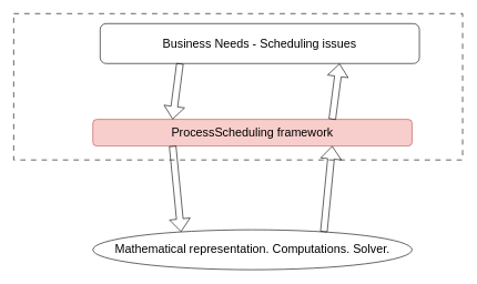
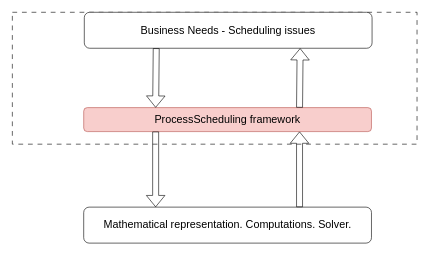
  <mxCell id="0" />
  <mxCell id="1" parent="0" />
  <mxCell id="2" value="" style="rounded=0;whiteSpace=wrap;html=1;dashed=1;dashPattern=8 8;" vertex="1" parent="1"><mxGeometry x="20" y="20" width="675" height="220" as="geometry" /></mxCell>
- <mxCell id="3" value="&lt;font style=&quot;font-size: 18px;&quot;&gt;Business Needs - Scheduling issues&lt;/font&gt;" style="rounded=1;whiteSpace=wrap;html=1;" vertex="1" parent="1"><mxGeometry x="150" y="35" width="480" height="60" as="geometry" /></mxCell>
- <mxCell id="4" value="&lt;font style=&quot;font-size: 18px;&quot;&gt;Mathematical representation. Computations. Solver.&lt;/font&gt;" style="ellipse;whiteSpace=wrap;html=1;" vertex="1" parent="1"><mxGeometry x="139" y="345" width="480" height="60" as="geometry" /></mxCell>
+ <mxCell id="3" value="&lt;font style=&quot;font-size: 18px;&quot;&gt;Business Needs - Scheduling issues&lt;/font&gt;" style="rounded=1;whiteSpace=wrap;html=1;" vertex="1" parent="1"><mxGeometry x="140" y="20" width="480" height="60" as="geometry" /></mxCell>
+ <mxCell id="4" value="&lt;font style=&quot;font-size: 18px;&quot;&gt;Mathematical representation. Computations. Solver.&lt;/font&gt;" style="rounded=1;whiteSpace=wrap;html=1;" vertex="1" parent="1"><mxGeometry x="139" y="345" width="480" height="60" as="geometry" /></mxCell>
  <mxCell id="5" value="&lt;font style=&quot;font-size: 18px;&quot;&gt;ProcessScheduling framework&lt;/font&gt;" style="rounded=1;whiteSpace=wrap;html=1;fillColor=#f8cecc;strokeColor=#b85450;" vertex="1" parent="1"><mxGeometry x="139" y="179" width="480" height="40" as="geometry" /></mxCell>
  <mxCell id="6" value="" style="shape=flexArrow;endArrow=classic;html=1;rounded=0;exitX=0.25;exitY=1;exitDx=0;exitDy=0;entryX=0.25;entryY=0;entryDx=0;entryDy=0;" edge="1" parent="1" source="3" target="5"><mxGeometry width="50" height="50" relative="1" as="geometry"><mxPoint x="280" y="100" as="sourcePoint" /><mxPoint x="281.04" y="200.96" as="targetPoint" /></mxGeometry></mxCell>
  <mxCell id="7" value="" style="shape=flexArrow;endArrow=classic;html=1;rounded=0;exitX=0.25;exitY=1;exitDx=0;exitDy=0;entryX=0.25;entryY=0;entryDx=0;entryDy=0;" edge="1" parent="1" source="5" target="4"><mxGeometry width="50" height="50" relative="1" as="geometry"><mxPoint x="261" y="250" as="sourcePoint" /><mxPoint x="260" y="350" as="targetPoint" /></mxGeometry></mxCell>
  <mxCell id="8" value="" style="shape=flexArrow;endArrow=classic;html=1;rounded=0;exitX=0.75;exitY=0;exitDx=0;exitDy=0;entryX=0.75;entryY=1;entryDx=0;entryDy=0;" edge="1" parent="1" source="5" target="3"><mxGeometry width="50" height="50" relative="1" as="geometry"><mxPoint x="451" y="110" as="sourcePoint" /><mxPoint x="450" y="209" as="targetPoint" /></mxGeometry></mxCell>
  <mxCell id="9" value="" style="shape=flexArrow;endArrow=classic;html=1;rounded=0;entryX=0.75;entryY=1;entryDx=0;entryDy=0;exitX=0.75;exitY=0;exitDx=0;exitDy=0;" edge="1" parent="1" source="4" target="5"><mxGeometry width="50" height="50" relative="1" as="geometry"><mxPoint x="540" y="310" as="sourcePoint" /><mxPoint x="501" y="250" as="targetPoint" /></mxGeometry></mxCell>
